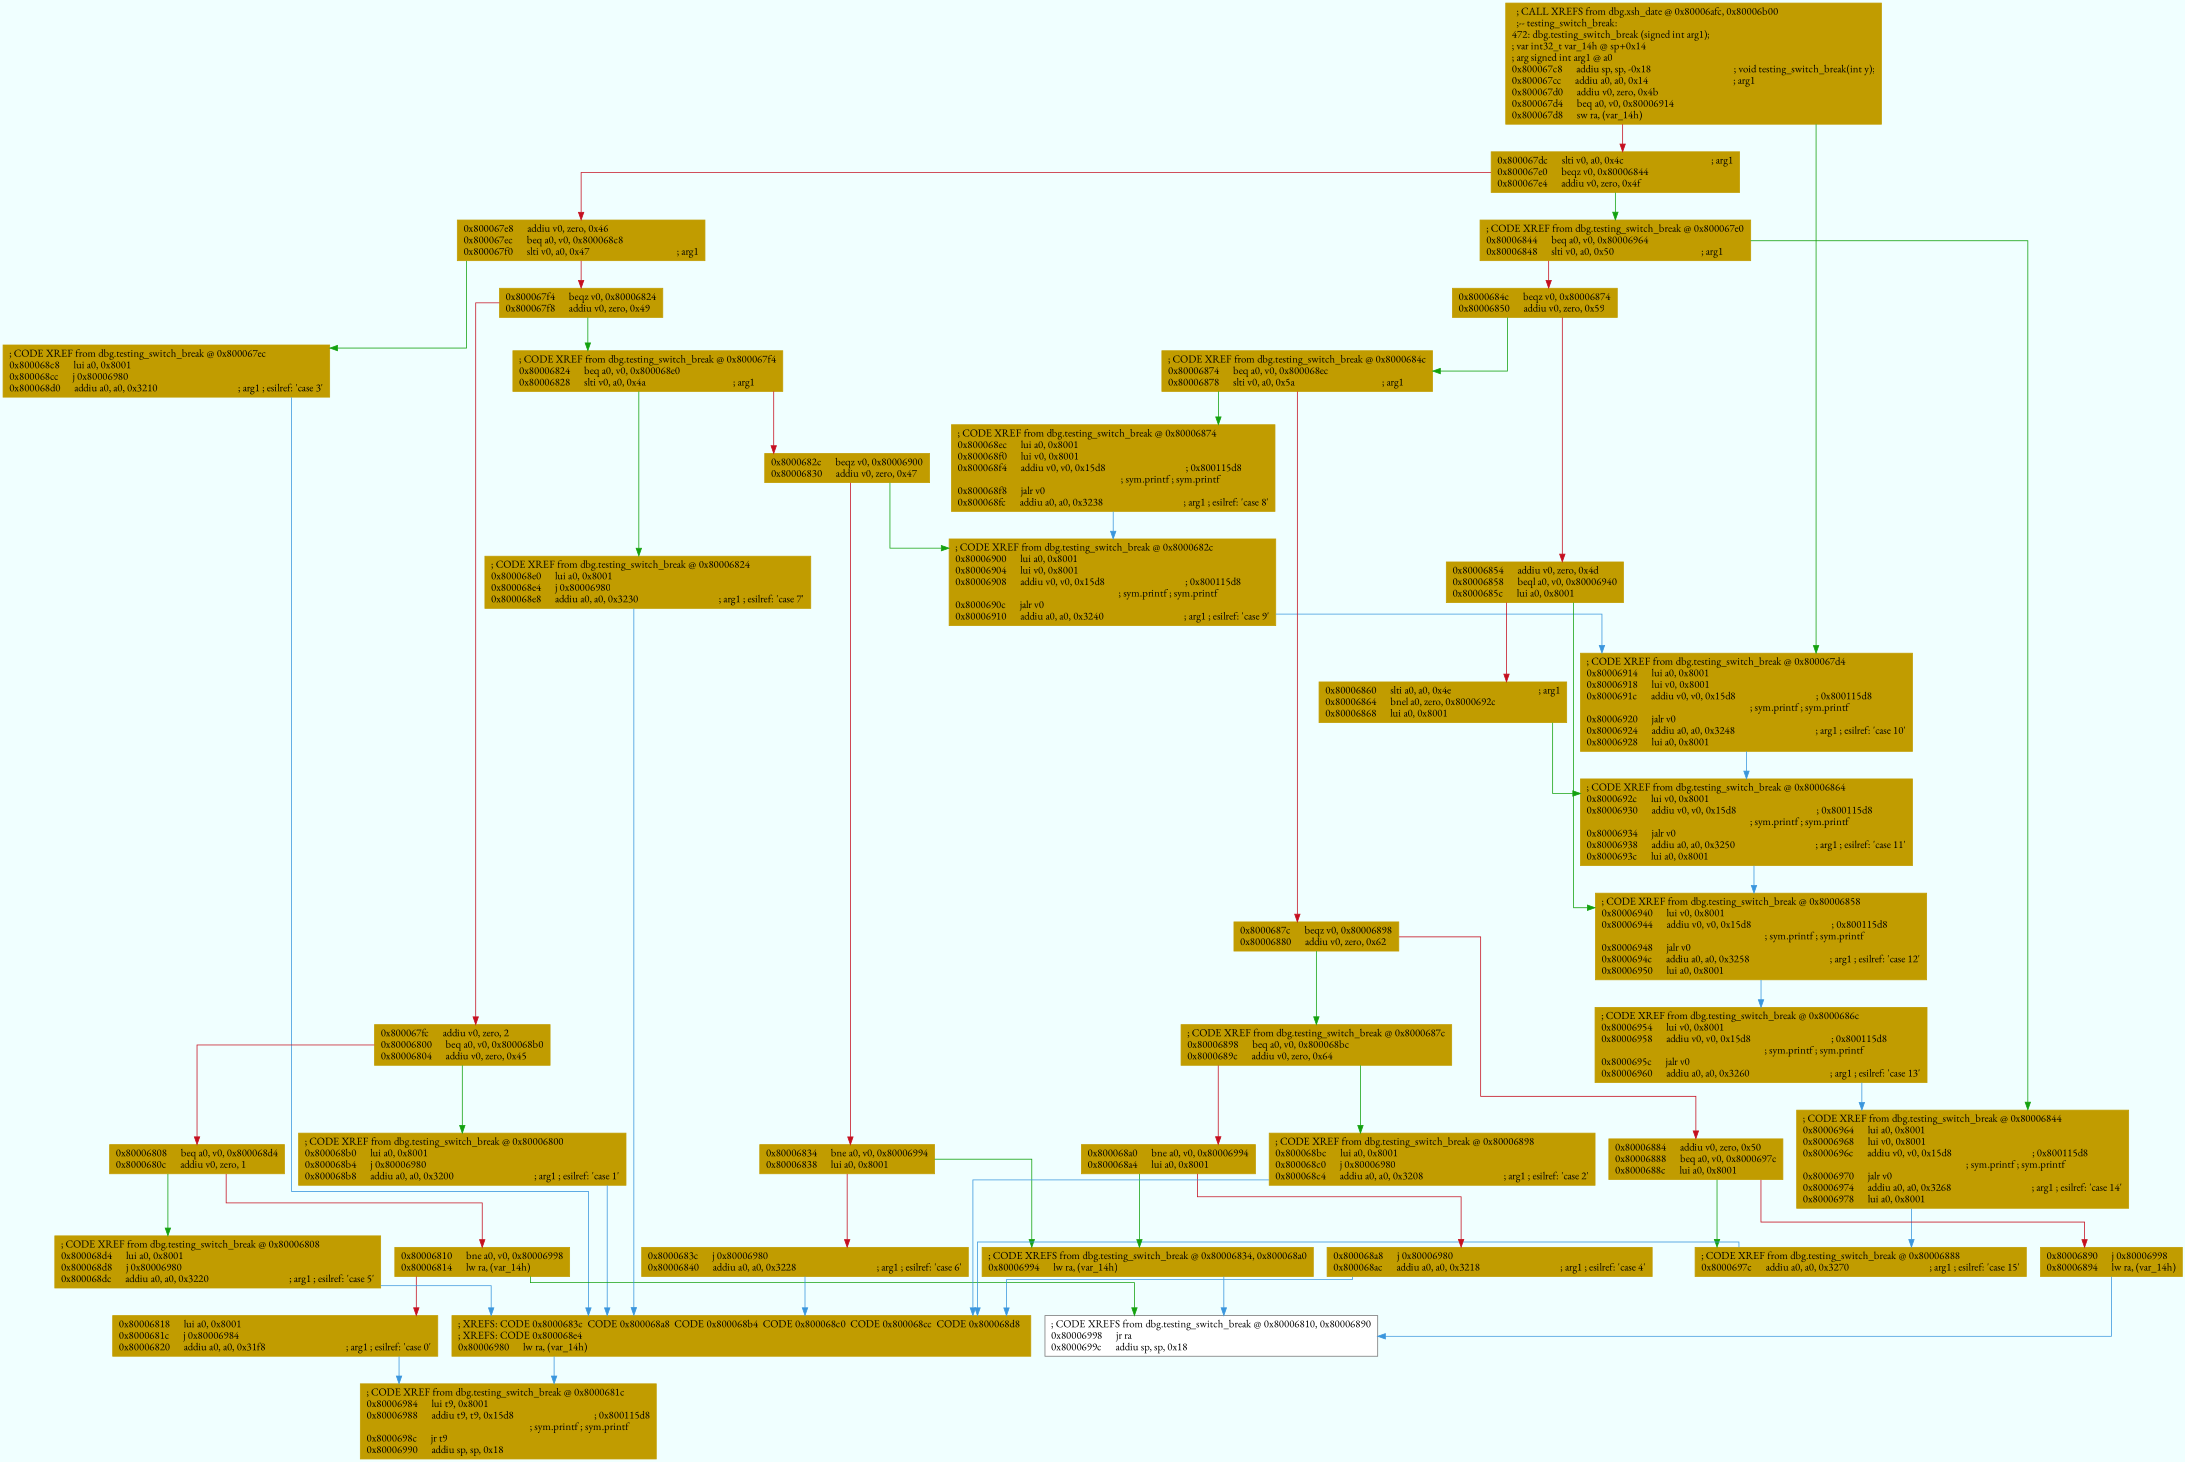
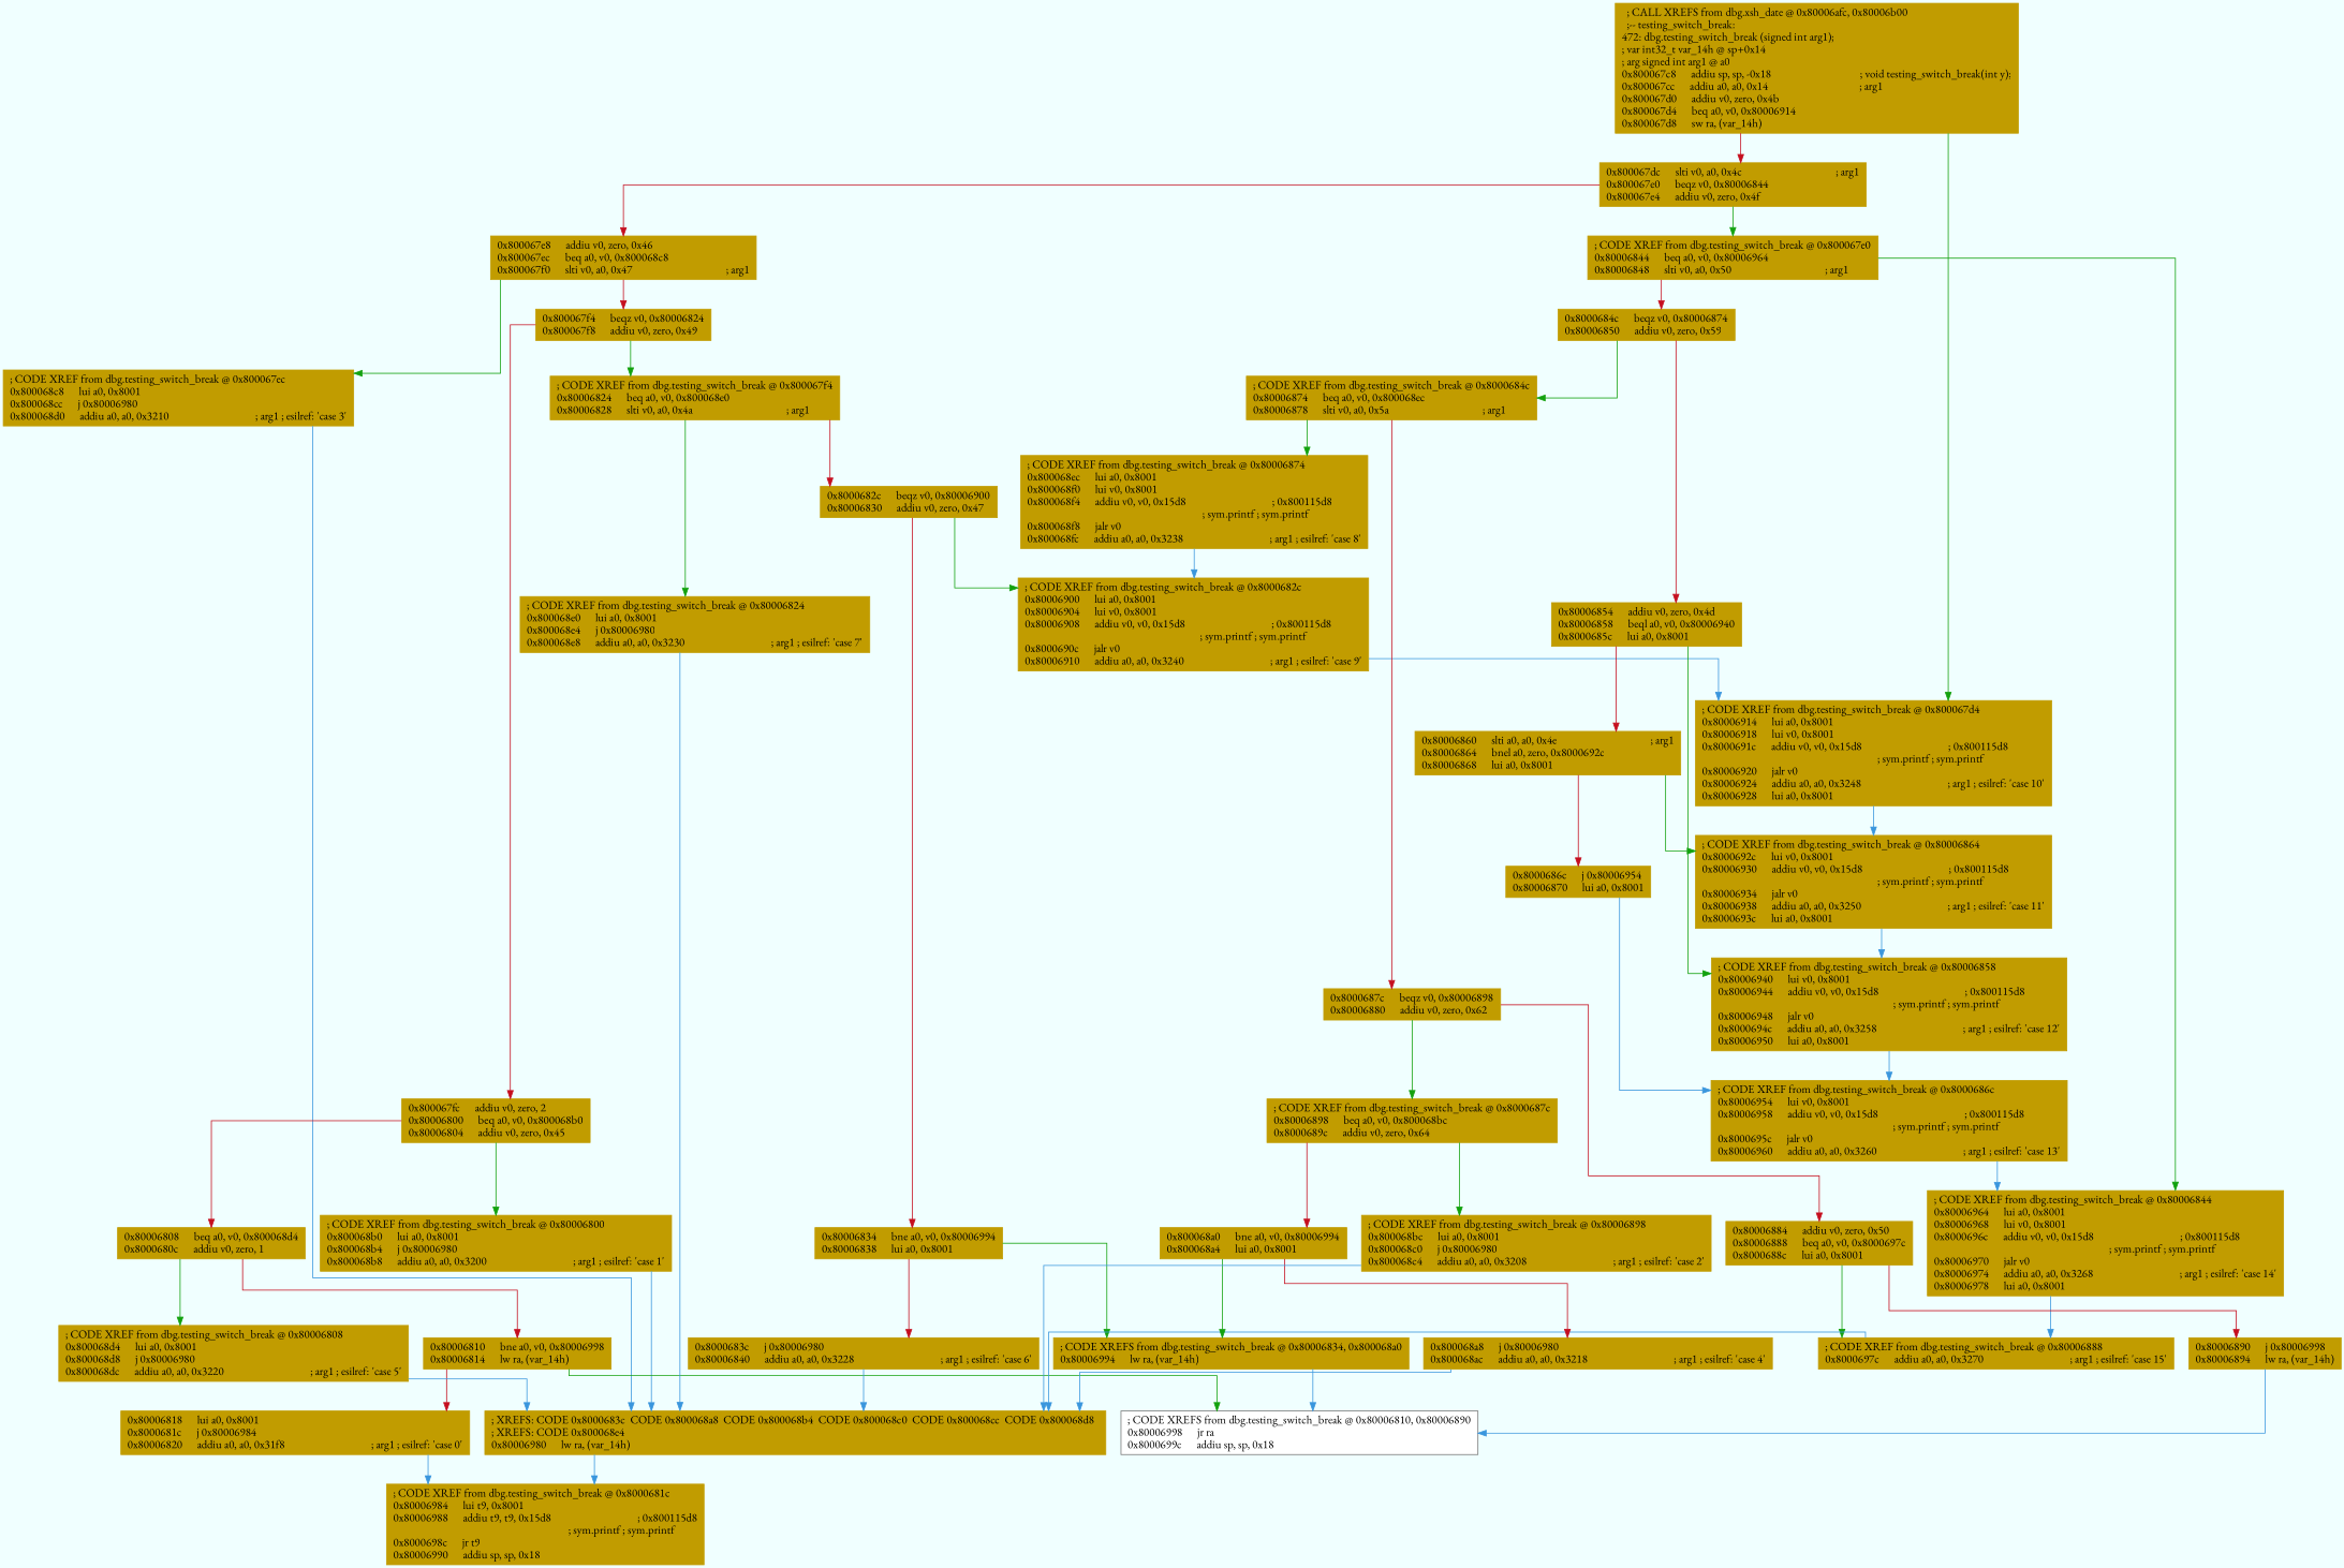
  digraph {
    bgcolor=azure
    fontname="EB Garamond"
    fontsize=8
    splines=ortho
    node [color="#c19c00" fillcolor="#c19c00" fontname="EB Garamond" shape=box style=filled]
    edge [arrowhead=normal color="#3a96dd" fontname="EB Garamond"]
    n1 [label="  ; CALL XREFS from dbg.xsh_date @ 0x80006afc, 0x80006b00\l  ;-- testing_switch_break:\l472: dbg.testing_switch_break (signed int arg1);\l; var int32_t var_14h @ sp+0x14\l; arg signed int arg1 @ a0\l0x800067c8      addiu sp, sp, -0x18                                    ; void testing_switch_break(int y);\l0x800067cc      addiu a0, a0, 0x14                                     ; arg1\l0x800067d0      addiu v0, zero, 0x4b\l0x800067d4      beq a0, v0, 0x80006914\l0x800067d8      sw ra, (var_14h)\l"]
    n2 [label="0x800067dc      slti v0, a0, 0x4c                                      ; arg1\l0x800067e0      beqz v0, 0x80006844\l0x800067e4      addiu v0, zero, 0x4f\l"]
    n3 [label="; CODE XREF from dbg.testing_switch_break @ 0x800067d4\l0x80006914      lui a0, 0x8001\l0x80006918      lui v0, 0x8001\l0x8000691c      addiu v0, v0, 0x15d8                                   ; 0x800115d8\l                                                                       ; sym.printf ; sym.printf\l0x80006920      jalr v0\l0x80006924      addiu a0, a0, 0x3248                                   ; arg1 ; esilref: 'case 10'\l0x80006928      lui a0, 0x8001\l"]
    n4 [label="0x800067e8      addiu v0, zero, 0x46\l0x800067ec      beq a0, v0, 0x800068c8\l0x800067f0      slti v0, a0, 0x47                                      ; arg1\l"]
    n5 [label="; CODE XREF from dbg.testing_switch_break @ 0x800067e0\l0x80006844      beq a0, v0, 0x80006964\l0x80006848      slti v0, a0, 0x50                                      ; arg1\l"]
    n6 [label="0x800067f4      beqz v0, 0x80006824\l0x800067f8      addiu v0, zero, 0x49\l"]
    n7 [label="; CODE XREF from dbg.testing_switch_break @ 0x800067ec\l0x800068c8      lui a0, 0x8001\l0x800068cc      j 0x80006980\l0x800068d0      addiu a0, a0, 0x3210                                   ; arg1 ; esilref: 'case 3'\l"]
    n8 [label="0x800067fc      addiu v0, zero, 2\l0x80006800      beq a0, v0, 0x800068b0\l0x80006804      addiu v0, zero, 0x45\l"]
    n9 [label="; CODE XREF from dbg.testing_switch_break @ 0x800067f4\l0x80006824      beq a0, v0, 0x800068e0\l0x80006828      slti v0, a0, 0x4a                                      ; arg1\l"]
    n10 [label="0x80006808      beq a0, v0, 0x800068d4\l0x8000680c      addiu v0, zero, 1\l"]
    n11 [label="; CODE XREF from dbg.testing_switch_break @ 0x80006800\l0x800068b0      lui a0, 0x8001\l0x800068b4      j 0x80006980\l0x800068b8      addiu a0, a0, 0x3200                                   ; arg1 ; esilref: 'case 1'\l"]
    n12 [label="0x80006810      bne a0, v0, 0x80006998\l0x80006814      lw ra, (var_14h)\l"]
    n13 [label="; CODE XREF from dbg.testing_switch_break @ 0x80006808\l0x800068d4      lui a0, 0x8001\l0x800068d8      j 0x80006980\l0x800068dc      addiu a0, a0, 0x3220                                   ; arg1 ; esilref: 'case 5'\l"]
    n14 [label="0x80006818      lui a0, 0x8001\l0x8000681c      j 0x80006984\l0x80006820      addiu a0, a0, 0x31f8                                   ; arg1 ; esilref: 'case 0'\l"]
    n15 [color="#767676" fillcolor=white label="; CODE XREFS from dbg.testing_switch_break @ 0x80006810, 0x80006890\l0x80006998      jr ra\l0x8000699c      addiu sp, sp, 0x18\l"]
    n16 [label="; CODE XREF from dbg.testing_switch_break @ 0x8000681c\l0x80006984      lui t9, 0x8001\l0x80006988      addiu t9, t9, 0x15d8                                   ; 0x800115d8\l                                                                       ; sym.printf ; sym.printf\l0x8000698c      jr t9\l0x80006990      addiu sp, sp, 0x18\l"]
    n17 [label="0x8000682c      beqz v0, 0x80006900\l0x80006830      addiu v0, zero, 0x47\l"]
    n18 [label="; CODE XREF from dbg.testing_switch_break @ 0x80006824\l0x800068e0      lui a0, 0x8001\l0x800068e4      j 0x80006980\l0x800068e8      addiu a0, a0, 0x3230                                   ; arg1 ; esilref: 'case 7'\l"]
    n19 [label="0x80006834      bne a0, v0, 0x80006994\l0x80006838      lui a0, 0x8001\l"]
    n20 [label="; CODE XREF from dbg.testing_switch_break @ 0x8000682c\l0x80006900      lui a0, 0x8001\l0x80006904      lui v0, 0x8001\l0x80006908      addiu v0, v0, 0x15d8                                   ; 0x800115d8\l                                                                       ; sym.printf ; sym.printf\l0x8000690c      jalr v0\l0x80006910      addiu a0, a0, 0x3240                                   ; arg1 ; esilref: 'case 9'\l"]
    n21 [label="0x8000683c      j 0x80006980\l0x80006840      addiu a0, a0, 0x3228                                   ; arg1 ; esilref: 'case 6'\l"]
    n22 [label="; CODE XREFS from dbg.testing_switch_break @ 0x80006834, 0x800068a0\l0x80006994      lw ra, (var_14h)\l"]
    n23 [label="; XREFS: CODE 0x8000683c  CODE 0x800068a8  CODE 0x800068b4  CODE 0x800068c0  CODE 0x800068cc  CODE 0x800068d8  \l; XREFS: CODE 0x800068e4  \l0x80006980      lw ra, (var_14h)\l"]
    n24 [label="0x8000684c      beqz v0, 0x80006874\l0x80006850      addiu v0, zero, 0x59\l"]
    n25 [label="; CODE XREF from dbg.testing_switch_break @ 0x80006844\l0x80006964      lui a0, 0x8001\l0x80006968      lui v0, 0x8001\l0x8000696c      addiu v0, v0, 0x15d8                                   ; 0x800115d8\l                                                                       ; sym.printf ; sym.printf\l0x80006970      jalr v0\l0x80006974      addiu a0, a0, 0x3268                                   ; arg1 ; esilref: 'case 14'\l0x80006978      lui a0, 0x8001\l"]
    n26 [label="0x80006854      addiu v0, zero, 0x4d\l0x80006858      beql a0, v0, 0x80006940\l0x8000685c      lui a0, 0x8001\l"]
    n27 [label="; CODE XREF from dbg.testing_switch_break @ 0x8000684c\l0x80006874      beq a0, v0, 0x800068ec\l0x80006878      slti v0, a0, 0x5a                                      ; arg1\l"]
    n28 [label="0x80006860      slti a0, a0, 0x4e                                      ; arg1\l0x80006864      bnel a0, zero, 0x8000692c\l0x80006868      lui a0, 0x8001\l"]
    n29 [label="; CODE XREF from dbg.testing_switch_break @ 0x80006858\l0x80006940      lui v0, 0x8001\l0x80006944      addiu v0, v0, 0x15d8                                   ; 0x800115d8\l                                                                       ; sym.printf ; sym.printf\l0x80006948      jalr v0\l0x8000694c      addiu a0, a0, 0x3258                                   ; arg1 ; esilref: 'case 12'\l0x80006950      lui a0, 0x8001\l"]
+   n30 [label="0x8000686c      j 0x80006954\l0x80006870      lui a0, 0x8001\l"]
    n31 [label="; CODE XREF from dbg.testing_switch_break @ 0x80006864\l0x8000692c      lui v0, 0x8001\l0x80006930      addiu v0, v0, 0x15d8                                   ; 0x800115d8\l                                                                       ; sym.printf ; sym.printf\l0x80006934      jalr v0\l0x80006938      addiu a0, a0, 0x3250                                   ; arg1 ; esilref: 'case 11'\l0x8000693c      lui a0, 0x8001\l"]
    n32 [label="; CODE XREF from dbg.testing_switch_break @ 0x8000686c\l0x80006954      lui v0, 0x8001\l0x80006958      addiu v0, v0, 0x15d8                                   ; 0x800115d8\l                                                                       ; sym.printf ; sym.printf\l0x8000695c      jalr v0\l0x80006960      addiu a0, a0, 0x3260                                   ; arg1 ; esilref: 'case 13'\l"]
    n33 [label="0x8000687c      beqz v0, 0x80006898\l0x80006880      addiu v0, zero, 0x62\l"]
    n34 [label="; CODE XREF from dbg.testing_switch_break @ 0x80006874\l0x800068ec      lui a0, 0x8001\l0x800068f0      lui v0, 0x8001\l0x800068f4      addiu v0, v0, 0x15d8                                   ; 0x800115d8\l                                                                       ; sym.printf ; sym.printf\l0x800068f8      jalr v0\l0x800068fc      addiu a0, a0, 0x3238                                   ; arg1 ; esilref: 'case 8'\l"]
    n35 [label="0x80006884      addiu v0, zero, 0x50\l0x80006888      beq a0, v0, 0x8000697c\l0x8000688c      lui a0, 0x8001\l"]
    n36 [label="; CODE XREF from dbg.testing_switch_break @ 0x8000687c\l0x80006898      beq a0, v0, 0x800068bc\l0x8000689c      addiu v0, zero, 0x64\l"]
    n37 [label="0x80006890      j 0x80006998\l0x80006894      lw ra, (var_14h)\l"]
    n38 [label="; CODE XREF from dbg.testing_switch_break @ 0x80006888\l0x8000697c      addiu a0, a0, 0x3270                                   ; arg1 ; esilref: 'case 15'\l"]
    n39 [label="0x800068a0      bne a0, v0, 0x80006994\l0x800068a4      lui a0, 0x8001\l"]
    n40 [label="; CODE XREF from dbg.testing_switch_break @ 0x80006898\l0x800068bc      lui a0, 0x8001\l0x800068c0      j 0x80006980\l0x800068c4      addiu a0, a0, 0x3208                                   ; arg1 ; esilref: 'case 2'\l"]
    n41 [label="0x800068a8      j 0x80006980\l0x800068ac      addiu a0, a0, 0x3218                                   ; arg1 ; esilref: 'case 4'\l"]
    n1 -> n2 [color="#c50f1f"]
    n1 -> n3 [color="#13a10e"]
    n2 -> n4 [color="#c50f1f"]
    n2 -> n5 [color="#13a10e"]
    n3 -> n31
    n4 -> n6 [color="#c50f1f"]
    n4 -> n7 [color="#13a10e"]
    n5 -> n24 [color="#c50f1f"]
    n5 -> n25 [color="#13a10e"]
    n6 -> n8 [color="#c50f1f"]
    n6 -> n9 [color="#13a10e"]
    n7 -> n23
    n8 -> n10 [color="#c50f1f"]
    n8 -> n11 [color="#13a10e"]
    n9 -> n17 [color="#c50f1f"]
    n9 -> n18 [color="#13a10e"]
    n10 -> n12 [color="#c50f1f"]
    n10 -> n13 [color="#13a10e"]
    n11 -> n23
    n12 -> n14 [color="#c50f1f"]
    n12 -> n15 [color="#13a10e"]
    n13 -> n23
    n14 -> n16
    n17 -> n19 [color="#c50f1f"]
    n17 -> n20 [color="#13a10e"]
    n18 -> n23
    n19 -> n21 [color="#c50f1f"]
    n19 -> n22 [color="#13a10e"]
    n20 -> n3
    n21 -> n23
    n22 -> n15
    n23 -> n16
    n24 -> n26 [color="#c50f1f"]
    n24 -> n27 [color="#13a10e"]
    n25 -> n38
    n26 -> n28 [color="#c50f1f"]
    n26 -> n29 [color="#13a10e"]
    n27 -> n33 [color="#c50f1f"]
    n27 -> n34 [color="#13a10e"]
+   n28 -> n30 [color="#c50f1f"]
    n28 -> n31 [color="#13a10e"]
    n29 -> n32
+   n30 -> n32
    n31 -> n29
    n32 -> n25
    n33 -> n35 [color="#c50f1f"]
    n33 -> n36 [color="#13a10e"]
    n34 -> n20
    n35 -> n37 [color="#c50f1f"]
    n35 -> n38 [color="#13a10e"]
    n36 -> n39 [color="#c50f1f"]
    n36 -> n40 [color="#13a10e"]
    n37 -> n15
    n38 -> n23
    n39 -> n22 [color="#13a10e"]
    n39 -> n41 [color="#c50f1f"]
    n40 -> n23
    n41 -> n23
  }
